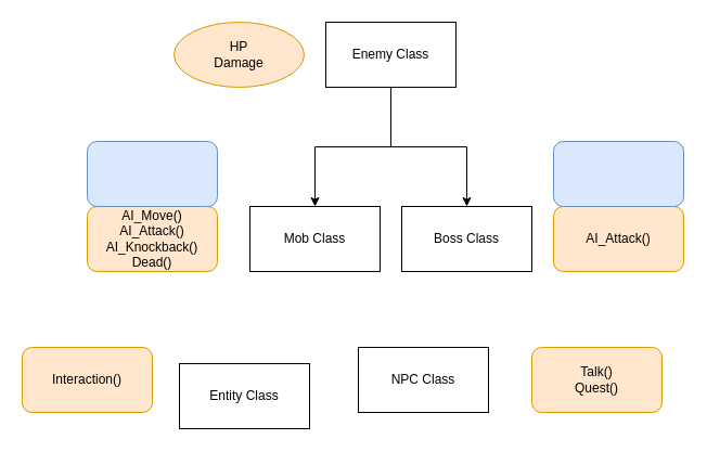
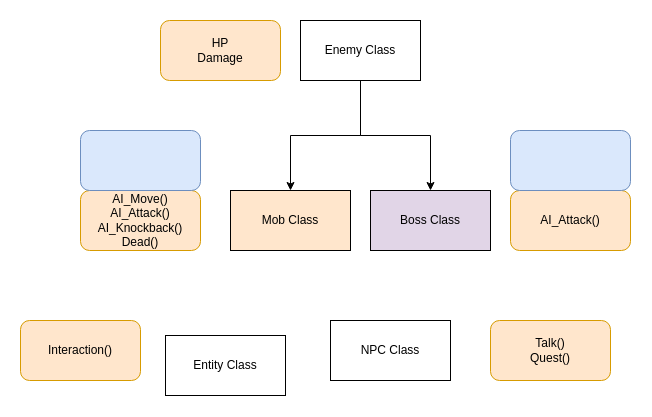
  <mxCell id="0" />
  <mxCell id="1" parent="0" />
  <mxCell id="2" style="edgeStyle=orthogonalEdgeStyle;rounded=0;orthogonalLoop=1;jettySize=auto;html=1;" edge="1" parent="1" source="4" target="5"><mxGeometry relative="1" as="geometry" /></mxCell>
  <mxCell id="3" style="edgeStyle=orthogonalEdgeStyle;rounded=0;orthogonalLoop=1;jettySize=auto;html=1;" edge="1" parent="1" source="4" target="11"><mxGeometry relative="1" as="geometry" /></mxCell>
  <mxCell id="4" value="Enemy Class" style="rounded=0;whiteSpace=wrap;html=1;" vertex="1" parent="1"><mxGeometry x="300" y="20" width="120" height="60" as="geometry" /></mxCell>
- <mxCell id="5" value="Mob Class" style="rounded=0;whiteSpace=wrap;html=1;" vertex="1" parent="1"><mxGeometry x="230" y="190" width="120" height="60" as="geometry" /></mxCell>
+ <mxCell id="5" value="Mob Class" style="rounded=0;whiteSpace=wrap;html=1;fillColor=#ffe6cc;" vertex="1" parent="1"><mxGeometry x="230" y="190" width="120" height="60" as="geometry" /></mxCell>
  <mxCell id="6" value="NPC Class" style="rounded=0;whiteSpace=wrap;html=1;" vertex="1" parent="1"><mxGeometry x="330" y="320" width="120" height="60" as="geometry" /></mxCell>
- <mxCell id="7" value="HP&lt;br&gt;Damage" style="ellipse;whiteSpace=wrap;html=1;fillColor=#ffe6cc;strokeColor=#d79b00;" vertex="1" parent="1"><mxGeometry x="160" y="20" width="120" height="60" as="geometry" /></mxCell>
+ <mxCell id="7" value="HP&lt;br&gt;Damage" style="rounded=1;whiteSpace=wrap;html=1;fillColor=#ffe6cc;strokeColor=#d79b00;" vertex="1" parent="1"><mxGeometry x="160" y="20" width="120" height="60" as="geometry" /></mxCell>
  <mxCell id="8" value="AI_Move()&lt;br&gt;AI_Attack()&lt;br&gt;AI_Knockback()&lt;br&gt;Dead()" style="rounded=1;whiteSpace=wrap;html=1;fillColor=#ffe6cc;strokeColor=#d79b00;" vertex="1" parent="1"><mxGeometry x="80" y="190" width="120" height="60" as="geometry" /></mxCell>
  <mxCell id="9" value="Entity Class" style="rounded=0;whiteSpace=wrap;html=1;" vertex="1" parent="1"><mxGeometry x="165" y="335" width="120" height="60" as="geometry" /></mxCell>
  <mxCell id="10" value="AI_Attack()" style="rounded=1;whiteSpace=wrap;html=1;fillColor=#ffe6cc;strokeColor=#d79b00;" vertex="1" parent="1"><mxGeometry x="510" y="190" width="120" height="60" as="geometry" /></mxCell>
- <mxCell id="11" value="Boss Class" style="rounded=0;whiteSpace=wrap;html=1;" vertex="1" parent="1"><mxGeometry x="370" y="190" width="120" height="60" as="geometry" /></mxCell>
+ <mxCell id="11" value="Boss Class" style="rounded=0;whiteSpace=wrap;html=1;fillColor=#e1d5e7;" vertex="1" parent="1"><mxGeometry x="370" y="190" width="120" height="60" as="geometry" /></mxCell>
  <mxCell id="12" value="Interaction()" style="rounded=1;whiteSpace=wrap;html=1;fillColor=#ffe6cc;strokeColor=#d79b00;" vertex="1" parent="1"><mxGeometry x="20" y="320" width="120" height="60" as="geometry" /></mxCell>
  <mxCell id="13" value="Talk()&lt;br&gt;Quest()" style="rounded=1;whiteSpace=wrap;html=1;fillColor=#ffe6cc;strokeColor=#d79b00;" vertex="1" parent="1"><mxGeometry x="490" y="320" width="120" height="60" as="geometry" /></mxCell>
  <mxCell id="14" value="" style="rounded=1;whiteSpace=wrap;html=1;fillColor=#dae8fc;strokeColor=#6c8ebf;" vertex="1" parent="1"><mxGeometry x="80" y="130" width="120" height="60" as="geometry" /></mxCell>
  <mxCell id="15" value="" style="rounded=1;whiteSpace=wrap;html=1;fillColor=#dae8fc;strokeColor=#6c8ebf;" vertex="1" parent="1"><mxGeometry x="510" y="130" width="120" height="60" as="geometry" /></mxCell>
